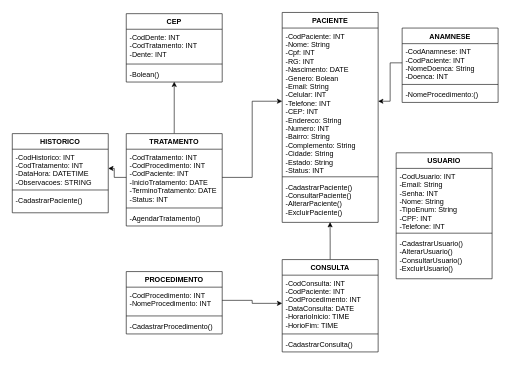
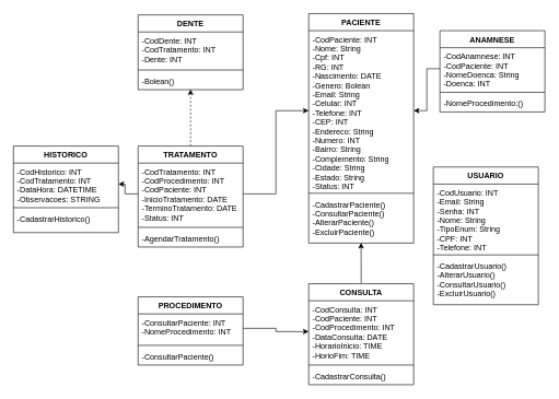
  <mxCell id="0" />
  <mxCell id="1" parent="0" />
- <mxCell id="2" style="edgeStyle=orthogonalEdgeStyle;rounded=0;orthogonalLoop=1;jettySize=auto;html=1;entryX=0.5;entryY=0.981;entryDx=0;entryDy=0;entryPerimeter=0;" edge="1" parent="1" source="7" target="6"><mxGeometry relative="1" as="geometry" /></mxCell>
- <mxCell id="3" value="CEP&#10;" style="swimlane;fontStyle=1;align=center;verticalAlign=top;childLayout=stackLayout;horizontal=1;startSize=26;horizontalStack=0;resizeParent=1;resizeParentMax=0;resizeLast=0;collapsible=1;marginBottom=0;" vertex="1" parent="1"><mxGeometry x="210" y="22" width="160" height="114" as="geometry"><mxRectangle x="180" y="160" width="100" height="26" as="alternateBounds" /></mxGeometry></mxCell>
+ <mxCell id="2" style="edgeStyle=orthogonalEdgeStyle;rounded=0;orthogonalLoop=1;jettySize=auto;html=1;entryX=0.5;entryY=0.981;entryDx=0;entryDy=0;entryPerimeter=0;dashed=1;" edge="1" parent="1" source="7" target="6"><mxGeometry relative="1" as="geometry" /></mxCell>
+ <mxCell id="3" value="DENTE&#10;" style="swimlane;fontStyle=1;align=center;verticalAlign=top;childLayout=stackLayout;horizontal=1;startSize=26;horizontalStack=0;resizeParent=1;resizeParentMax=0;resizeLast=0;collapsible=1;marginBottom=0;" vertex="1" parent="1"><mxGeometry x="210" y="22" width="160" height="114" as="geometry"><mxRectangle x="180" y="160" width="100" height="26" as="alternateBounds" /></mxGeometry></mxCell>
  <mxCell id="4" value="-CodDente: INT&#10;-CodTratamento: INT&#10;-Dente: INT" style="text;strokeColor=none;fillColor=none;align=left;verticalAlign=top;spacingLeft=4;spacingRight=4;overflow=hidden;rotatable=0;points=[[0,0.5],[1,0.5]];portConstraint=eastwest;" vertex="1" parent="3"><mxGeometry y="26" width="160" height="54" as="geometry" /></mxCell>
  <mxCell id="5" value="" style="line;strokeWidth=1;fillColor=none;align=left;verticalAlign=middle;spacingTop=-1;spacingLeft=3;spacingRight=3;rotatable=0;labelPosition=right;points=[];portConstraint=eastwest;" vertex="1" parent="3"><mxGeometry y="80" width="160" height="8" as="geometry" /></mxCell>
  <mxCell id="6" value="-Bolean()" style="text;strokeColor=none;fillColor=none;align=left;verticalAlign=top;spacingLeft=4;spacingRight=4;overflow=hidden;rotatable=0;points=[[0,0.5],[1,0.5]];portConstraint=eastwest;" vertex="1" parent="3"><mxGeometry y="88" width="160" height="26" as="geometry" /></mxCell>
  <mxCell id="7" value="TRATAMENTO" style="swimlane;fontStyle=1;align=center;verticalAlign=top;childLayout=stackLayout;horizontal=1;startSize=26;horizontalStack=0;resizeParent=1;resizeParentMax=0;resizeLast=0;collapsible=1;marginBottom=0;" vertex="1" parent="1"><mxGeometry x="210" y="222" width="160" height="154" as="geometry" /></mxCell>
  <mxCell id="8" value="-CodTratamento: INT&#10;-CodProcedimento: INT&#10;-CodPaciente: INT&#10;-InicioTratamento: DATE&#10;-TerminoTratamento: DATE&#10;-Status: INT" style="text;strokeColor=none;fillColor=none;align=left;verticalAlign=top;spacingLeft=4;spacingRight=4;overflow=hidden;rotatable=0;points=[[0,0.5],[1,0.5]];portConstraint=eastwest;" vertex="1" parent="7"><mxGeometry y="26" width="160" height="94" as="geometry" /></mxCell>
  <mxCell id="9" value="" style="line;strokeWidth=1;fillColor=none;align=left;verticalAlign=middle;spacingTop=-1;spacingLeft=3;spacingRight=3;rotatable=0;labelPosition=right;points=[];portConstraint=eastwest;" vertex="1" parent="7"><mxGeometry y="120" width="160" height="8" as="geometry" /></mxCell>
  <mxCell id="10" value="-AgendarTratamento()" style="text;strokeColor=none;fillColor=none;align=left;verticalAlign=top;spacingLeft=4;spacingRight=4;overflow=hidden;rotatable=0;points=[[0,0.5],[1,0.5]];portConstraint=eastwest;" vertex="1" parent="7"><mxGeometry y="128" width="160" height="26" as="geometry" /></mxCell>
  <mxCell id="11" value="HISTORICO" style="swimlane;fontStyle=1;align=center;verticalAlign=top;childLayout=stackLayout;horizontal=1;startSize=26;horizontalStack=0;resizeParent=1;resizeParentMax=0;resizeLast=0;collapsible=1;marginBottom=0;" vertex="1" parent="1"><mxGeometry x="20" y="222" width="160" height="132" as="geometry" /></mxCell>
  <mxCell id="12" value="-CodHistorico: INT&#10;-CodTratamento: INT&#10;-DataHora: DATETIME&#10;-Observacoes: STRING" style="text;strokeColor=none;fillColor=none;align=left;verticalAlign=top;spacingLeft=4;spacingRight=4;overflow=hidden;rotatable=0;points=[[0,0.5],[1,0.5]];portConstraint=eastwest;" vertex="1" parent="11"><mxGeometry y="26" width="160" height="64" as="geometry" /></mxCell>
  <mxCell id="13" value="" style="line;strokeWidth=1;fillColor=none;align=left;verticalAlign=middle;spacingTop=-1;spacingLeft=3;spacingRight=3;rotatable=0;labelPosition=right;points=[];portConstraint=eastwest;" vertex="1" parent="11"><mxGeometry y="90" width="160" height="8" as="geometry" /></mxCell>
- <mxCell id="14" value="-CadastrarPaciente()" style="text;strokeColor=none;fillColor=none;align=left;verticalAlign=top;spacingLeft=4;spacingRight=4;overflow=hidden;rotatable=0;points=[[0,0.5],[1,0.5]];portConstraint=eastwest;" vertex="1" parent="11"><mxGeometry y="98" width="160" height="34" as="geometry" /></mxCell>
+ <mxCell id="14" value="-CadastrarHistorico()" style="text;strokeColor=none;fillColor=none;align=left;verticalAlign=top;spacingLeft=4;spacingRight=4;overflow=hidden;rotatable=0;points=[[0,0.5],[1,0.5]];portConstraint=eastwest;" vertex="1" parent="11"><mxGeometry y="98" width="160" height="34" as="geometry" /></mxCell>
  <mxCell id="15" style="edgeStyle=orthogonalEdgeStyle;rounded=0;orthogonalLoop=1;jettySize=auto;html=1;" edge="1" parent="1" source="8" target="12"><mxGeometry relative="1" as="geometry" /></mxCell>
  <mxCell id="16" value="PACIENTE" style="swimlane;fontStyle=1;align=center;verticalAlign=top;childLayout=stackLayout;horizontal=1;startSize=26;horizontalStack=0;resizeParent=1;resizeParentMax=0;resizeLast=0;collapsible=1;marginBottom=0;" vertex="1" parent="1"><mxGeometry x="470" y="20" width="160" height="350" as="geometry" /></mxCell>
  <mxCell id="17" value="-CodPaciente: INT&#10;-Nome: String&#10;-Cpf: INT&#10;-RG: INT&#10;-Nascimento: DATE&#10;-Genero: Bolean&#10;-Email: String&#10;-Celular: INT&#10;-Telefone: INT&#10;-CEP: INT&#10;-Endereco: String&#10;-Numero: INT&#10;-Bairro: String&#10;-Complemento: String&#10;-Cidade: String&#10;-Estado: String&#10;-Status: INT" style="text;strokeColor=none;fillColor=none;align=left;verticalAlign=top;spacingLeft=4;spacingRight=4;overflow=hidden;rotatable=0;points=[[0,0.5],[1,0.5]];portConstraint=eastwest;" vertex="1" parent="16"><mxGeometry y="26" width="160" height="244" as="geometry" /></mxCell>
  <mxCell id="18" value="" style="line;strokeWidth=1;fillColor=none;align=left;verticalAlign=middle;spacingTop=-1;spacingLeft=3;spacingRight=3;rotatable=0;labelPosition=right;points=[];portConstraint=eastwest;" vertex="1" parent="16"><mxGeometry y="270" width="160" height="8" as="geometry" /></mxCell>
  <mxCell id="19" value="-CadastrarPaciente()&#10;-ConsultarPaciente()&#10;-AlterarPaciente()&#10;-ExcluirPaciente()" style="text;strokeColor=none;fillColor=none;align=left;verticalAlign=top;spacingLeft=4;spacingRight=4;overflow=hidden;rotatable=0;points=[[0,0.5],[1,0.5]];portConstraint=eastwest;" vertex="1" parent="16"><mxGeometry y="278" width="160" height="72" as="geometry" /></mxCell>
  <mxCell id="20" style="edgeStyle=orthogonalEdgeStyle;rounded=0;orthogonalLoop=1;jettySize=auto;html=1;entryX=0;entryY=0.5;entryDx=0;entryDy=0;" edge="1" parent="1" source="8" target="17"><mxGeometry relative="1" as="geometry" /></mxCell>
  <mxCell id="21" value="ANAMNESE" style="swimlane;fontStyle=1;align=center;verticalAlign=top;childLayout=stackLayout;horizontal=1;startSize=26;horizontalStack=0;resizeParent=1;resizeParentMax=0;resizeLast=0;collapsible=1;marginBottom=0;" vertex="1" parent="1"><mxGeometry x="670" y="46" width="160" height="124" as="geometry" /></mxCell>
  <mxCell id="22" value="-CodAnamnese: INT&#10;-CodPaciente: INT&#10;-NomeDoenca: String&#10;-Doenca: INT" style="text;strokeColor=none;fillColor=none;align=left;verticalAlign=top;spacingLeft=4;spacingRight=4;overflow=hidden;rotatable=0;points=[[0,0.5],[1,0.5]];portConstraint=eastwest;" vertex="1" parent="21"><mxGeometry y="26" width="160" height="64" as="geometry" /></mxCell>
  <mxCell id="23" value="" style="line;strokeWidth=1;fillColor=none;align=left;verticalAlign=middle;spacingTop=-1;spacingLeft=3;spacingRight=3;rotatable=0;labelPosition=right;points=[];portConstraint=eastwest;" vertex="1" parent="21"><mxGeometry y="90" width="160" height="8" as="geometry" /></mxCell>
  <mxCell id="24" value="-NomeProcedimento:()" style="text;strokeColor=none;fillColor=none;align=left;verticalAlign=top;spacingLeft=4;spacingRight=4;overflow=hidden;rotatable=0;points=[[0,0.5],[1,0.5]];portConstraint=eastwest;" vertex="1" parent="21"><mxGeometry y="98" width="160" height="26" as="geometry" /></mxCell>
  <mxCell id="25" style="edgeStyle=orthogonalEdgeStyle;rounded=0;orthogonalLoop=1;jettySize=auto;html=1;entryX=1;entryY=0.5;entryDx=0;entryDy=0;" edge="1" parent="1" source="22" target="17"><mxGeometry relative="1" as="geometry" /></mxCell>
  <mxCell id="26" value="USUARIO" style="swimlane;fontStyle=1;align=center;verticalAlign=top;childLayout=stackLayout;horizontal=1;startSize=26;horizontalStack=0;resizeParent=1;resizeParentMax=0;resizeLast=0;collapsible=1;marginBottom=0;" vertex="1" parent="1"><mxGeometry x="660" y="254" width="160" height="210" as="geometry" /></mxCell>
  <mxCell id="27" value="-CodUsuario: INT&#10;-Email: String&#10;-Senha: INT&#10;-Nome: String&#10;-TipoEnum: String&#10;-CPF: INT&#10;-Telefone: INT" style="text;strokeColor=none;fillColor=none;align=left;verticalAlign=top;spacingLeft=4;spacingRight=4;overflow=hidden;rotatable=0;points=[[0,0.5],[1,0.5]];portConstraint=eastwest;" vertex="1" parent="26"><mxGeometry y="26" width="160" height="104" as="geometry" /></mxCell>
  <mxCell id="28" value="" style="line;strokeWidth=1;fillColor=none;align=left;verticalAlign=middle;spacingTop=-1;spacingLeft=3;spacingRight=3;rotatable=0;labelPosition=right;points=[];portConstraint=eastwest;" vertex="1" parent="26"><mxGeometry y="130" width="160" height="8" as="geometry" /></mxCell>
  <mxCell id="29" value="-CadastrarUsuario()&#10;-AlterarUsuario()&#10;-ConsultarUsuario()&#10;-ExcluirUsuario()" style="text;strokeColor=none;fillColor=none;align=left;verticalAlign=top;spacingLeft=4;spacingRight=4;overflow=hidden;rotatable=0;points=[[0,0.5],[1,0.5]];portConstraint=eastwest;" vertex="1" parent="26"><mxGeometry y="138" width="160" height="72" as="geometry" /></mxCell>
  <mxCell id="30" style="edgeStyle=orthogonalEdgeStyle;rounded=0;orthogonalLoop=1;jettySize=auto;html=1;entryX=0.499;entryY=0.995;entryDx=0;entryDy=0;entryPerimeter=0;" edge="1" parent="1" source="31" target="19"><mxGeometry relative="1" as="geometry" /></mxCell>
  <mxCell id="31" value="CONSULTA" style="swimlane;fontStyle=1;align=center;verticalAlign=top;childLayout=stackLayout;horizontal=1;startSize=26;horizontalStack=0;resizeParent=1;resizeParentMax=0;resizeLast=0;collapsible=1;marginBottom=0;" vertex="1" parent="1"><mxGeometry x="470" y="432" width="160" height="154" as="geometry" /></mxCell>
  <mxCell id="32" value="-CodConsulta: INT&#10;-CodPaciente: INT&#10;-CodProcedimento: INT&#10;-DataConsulta: DATE&#10;-HorarioInicio: TIME&#10;-HorioFim: TIME" style="text;strokeColor=none;fillColor=none;align=left;verticalAlign=top;spacingLeft=4;spacingRight=4;overflow=hidden;rotatable=0;points=[[0,0.5],[1,0.5]];portConstraint=eastwest;" vertex="1" parent="31"><mxGeometry y="26" width="160" height="94" as="geometry" /></mxCell>
  <mxCell id="33" value="" style="line;strokeWidth=1;fillColor=none;align=left;verticalAlign=middle;spacingTop=-1;spacingLeft=3;spacingRight=3;rotatable=0;labelPosition=right;points=[];portConstraint=eastwest;" vertex="1" parent="31"><mxGeometry y="120" width="160" height="8" as="geometry" /></mxCell>
  <mxCell id="34" value="-CadastrarConsulta()" style="text;strokeColor=none;fillColor=none;align=left;verticalAlign=top;spacingLeft=4;spacingRight=4;overflow=hidden;rotatable=0;points=[[0,0.5],[1,0.5]];portConstraint=eastwest;" vertex="1" parent="31"><mxGeometry y="128" width="160" height="26" as="geometry" /></mxCell>
  <mxCell id="35" value="PROCEDIMENTO" style="swimlane;fontStyle=1;align=center;verticalAlign=top;childLayout=stackLayout;horizontal=1;startSize=26;horizontalStack=0;resizeParent=1;resizeParentMax=0;resizeLast=0;collapsible=1;marginBottom=0;" vertex="1" parent="1"><mxGeometry x="210" y="452" width="160" height="104" as="geometry" /></mxCell>
- <mxCell id="36" value="-CodProcedimento: INT&#10;-NomeProcedimento: INT" style="text;strokeColor=none;fillColor=none;align=left;verticalAlign=top;spacingLeft=4;spacingRight=4;overflow=hidden;rotatable=0;points=[[0,0.5],[1,0.5]];portConstraint=eastwest;" vertex="1" parent="35"><mxGeometry y="26" width="160" height="44" as="geometry" /></mxCell>
+ <mxCell id="36" value="-ConsultarPaciente: INT&#10;-NomeProcedimento: INT" style="text;strokeColor=none;fillColor=none;align=left;verticalAlign=top;spacingLeft=4;spacingRight=4;overflow=hidden;rotatable=0;points=[[0,0.5],[1,0.5]];portConstraint=eastwest;" vertex="1" parent="35"><mxGeometry y="26" width="160" height="44" as="geometry" /></mxCell>
  <mxCell id="37" value="" style="line;strokeWidth=1;fillColor=none;align=left;verticalAlign=middle;spacingTop=-1;spacingLeft=3;spacingRight=3;rotatable=0;labelPosition=right;points=[];portConstraint=eastwest;" vertex="1" parent="35"><mxGeometry y="70" width="160" height="8" as="geometry" /></mxCell>
- <mxCell id="38" value="-CadastrarProcedimento()" style="text;strokeColor=none;fillColor=none;align=left;verticalAlign=top;spacingLeft=4;spacingRight=4;overflow=hidden;rotatable=0;points=[[0,0.5],[1,0.5]];portConstraint=eastwest;" vertex="1" parent="35"><mxGeometry y="78" width="160" height="26" as="geometry" /></mxCell>
+ <mxCell id="38" value="-ConsultarPaciente()" style="text;strokeColor=none;fillColor=none;align=left;verticalAlign=top;spacingLeft=4;spacingRight=4;overflow=hidden;rotatable=0;points=[[0,0.5],[1,0.5]];portConstraint=eastwest;" vertex="1" parent="35"><mxGeometry y="78" width="160" height="26" as="geometry" /></mxCell>
  <mxCell id="39" style="edgeStyle=orthogonalEdgeStyle;rounded=0;orthogonalLoop=1;jettySize=auto;html=1;entryX=0;entryY=0.5;entryDx=0;entryDy=0;" edge="1" parent="1" source="36" target="32"><mxGeometry relative="1" as="geometry" /></mxCell>
